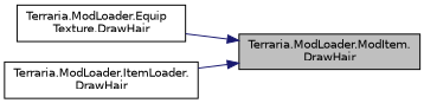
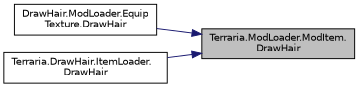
  digraph {
    rankdir=RL
    node [color=black fillcolor=white fontname=Helvetica fontsize=10 shape=record style=filled]
    edge [color=midnightblue dir=back fontname=Helvetica fontsize=10 labelfontname=Helvetica labelfontsize=10 style=solid]
    n1 [fillcolor=grey75 fontcolor=black height=0.2 label="Terraria.ModLoader.ModItem.\lDrawHair" width=0.4]
-   n2 [height=0.2 label="Terraria.ModLoader.Equip\lTexture.DrawHair" width=0.4]
-   n3 [height=0.2 label="Terraria.ModLoader.ItemLoader.\lDrawHair" width=0.4]
+   n2 [height=0.2 label="DrawHair.ModLoader.Equip\lTexture.DrawHair" width=0.4]
+   n3 [height=0.2 label="Terraria.DrawHair.ItemLoader.\lDrawHair" width=0.4]
    n1 -> n2
    n1 -> n3
  }
